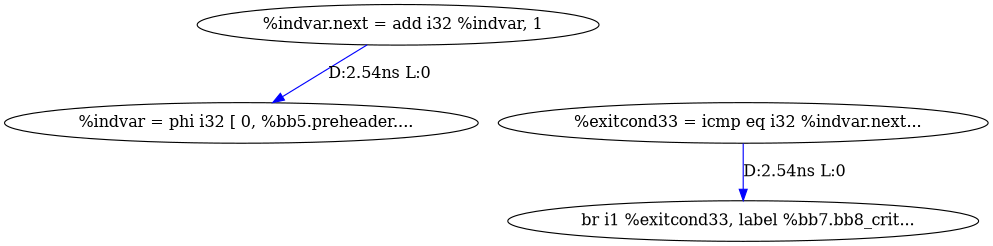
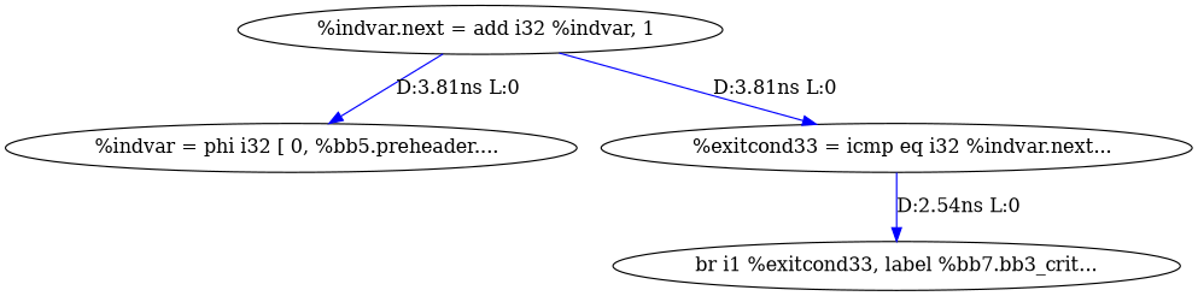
  digraph {
    edge [color=blue]
    n1 [label="  %indvar = phi i32 [ 0, %bb5.preheader...."]
    n2 [label="  %indvar.next = add i32 %indvar, 1"]
    n3 [label="  %exitcond33 = icmp eq i32 %indvar.next..."]
-   n4 [label="  br i1 %exitcond33, label %bb7.bb8_crit..."]
-   n2 -> n1 [label="D:2.54ns L:0"]
+   n4 [label="br i1 %exitcond33, label %bb7.bb3_crit..."]
+   n2 -> n1 [label="D:3.81ns L:0"]
+   n2 -> n3 [label="D:3.81ns L:0"]
    n3 -> n4 [label="D:2.54ns L:0"]
  }
